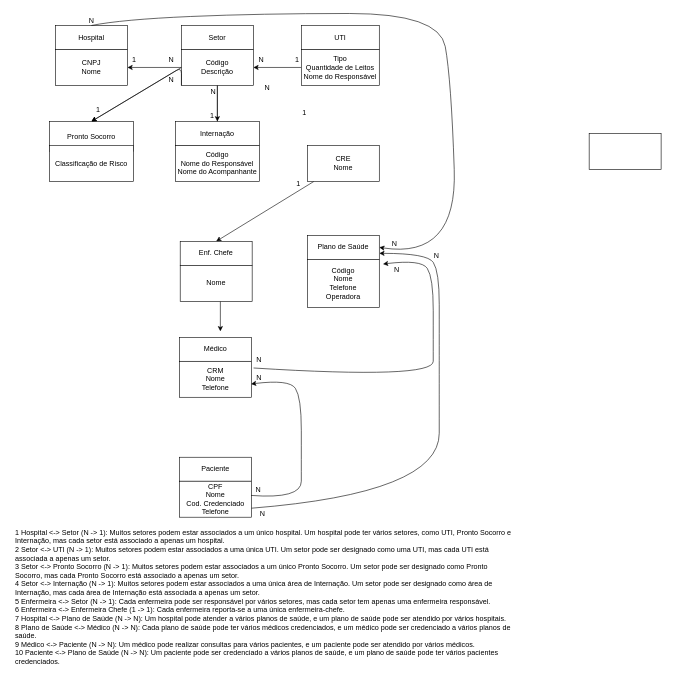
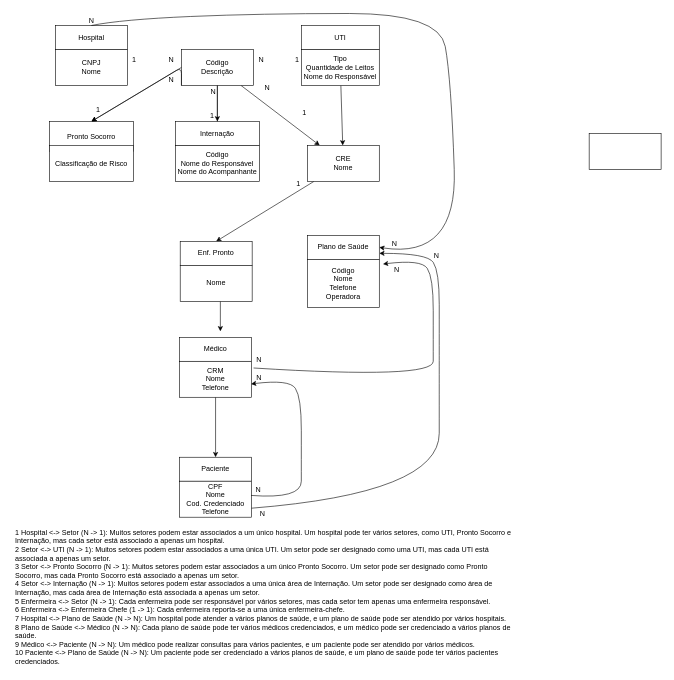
  <mxCell id="0" />
  <mxCell id="1" parent="0" />
  <mxCell id="2" value="" style="rounded=0;whiteSpace=wrap;html=1;" parent="1" vertex="1"><mxGeometry x="982" y="222" width="120" height="60" as="geometry" /></mxCell>
  <mxCell id="3" value="Hospital" style="rounded=0;whiteSpace=wrap;html=1;" parent="1" vertex="1"><mxGeometry x="92" y="42" width="120" height="40" as="geometry" /></mxCell>
  <mxCell id="4" value="CNPJ&lt;br&gt;Nome" style="rounded=0;whiteSpace=wrap;html=1;" vertex="1" parent="1"><mxGeometry x="92" y="82" width="120" height="60" as="geometry" /></mxCell>
- <mxCell id="5" value="Setor" style="rounded=0;whiteSpace=wrap;html=1;" vertex="1" parent="1"><mxGeometry x="302" y="42" width="120" height="40" as="geometry" /></mxCell>
- <mxCell id="6" value="" style="edgeStyle=none;html=1;" edge="1" parent="1" source="8" target="4"><mxGeometry relative="1" as="geometry" /></mxCell>
+ <mxCell id="6" value="" style="edgeStyle=none;html=1;" edge="1" parent="1" source="8" target="17"><mxGeometry relative="1" as="geometry" /></mxCell>
  <mxCell id="7" value="" style="edgeStyle=none;html=1;" edge="1" parent="1" source="8" target="15"><mxGeometry relative="1" as="geometry" /></mxCell>
  <mxCell id="8" value="Código&lt;br&gt;Descrição" style="rounded=0;whiteSpace=wrap;html=1;" vertex="1" parent="1"><mxGeometry x="302" y="82" width="120" height="60" as="geometry" /></mxCell>
  <mxCell id="9" value="UTI" style="rounded=0;whiteSpace=wrap;html=1;" vertex="1" parent="1"><mxGeometry x="502" y="42" width="130" height="40" as="geometry" /></mxCell>
- <mxCell id="10" value="" style="edgeStyle=none;html=1;" edge="1" parent="1" source="11" target="8"><mxGeometry relative="1" as="geometry" /></mxCell>
+ <mxCell id="10" value="" style="edgeStyle=none;html=1;" edge="1" parent="1" source="11" target="17"><mxGeometry relative="1" as="geometry" /></mxCell>
  <mxCell id="11" value="Tipo&lt;br&gt;Quantidade de Leitos&lt;br&gt;Nome do Responsável" style="rounded=0;whiteSpace=wrap;html=1;" vertex="1" parent="1"><mxGeometry x="502" y="82" width="130" height="60" as="geometry" /></mxCell>
  <mxCell id="12" value="Pronto Socorro" style="rounded=0;whiteSpace=wrap;html=1;" vertex="1" parent="1"><mxGeometry x="82" y="202" width="140" height="50" as="geometry" /></mxCell>
  <mxCell id="13" value="Classificação de Risco" style="rounded=0;whiteSpace=wrap;html=1;" vertex="1" parent="1"><mxGeometry x="82" y="242" width="140" height="60" as="geometry" /></mxCell>
  <mxCell id="14" value="Internação" style="rounded=0;whiteSpace=wrap;html=1;" vertex="1" parent="1"><mxGeometry x="292" y="202" width="140" height="40" as="geometry" /></mxCell>
  <mxCell id="15" value="Código&lt;br&gt;Nome do Responsável&lt;br&gt;Nome do Acompanhante" style="rounded=0;whiteSpace=wrap;html=1;" vertex="1" parent="1"><mxGeometry x="292" y="242" width="140" height="60" as="geometry" /></mxCell>
  <mxCell id="16" value="" style="edgeStyle=none;html=1;entryX=0.5;entryY=0;entryDx=0;entryDy=0;" edge="1" parent="1" source="17" target="21"><mxGeometry relative="1" as="geometry"><mxPoint x="362" y="392" as="targetPoint" /></mxGeometry></mxCell>
  <mxCell id="17" value="CRE&lt;br&gt;Nome" style="rounded=0;whiteSpace=wrap;html=1;" vertex="1" parent="1"><mxGeometry x="512" y="242" width="120" height="60" as="geometry" /></mxCell>
  <mxCell id="18" value="Médico" style="rounded=0;whiteSpace=wrap;html=1;" vertex="1" parent="1"><mxGeometry x="299" y="562" width="120" height="40" as="geometry" /></mxCell>
+ <mxCell id="19" value="" style="edgeStyle=none;html=1;" edge="1" parent="1" source="20" target="26"><mxGeometry relative="1" as="geometry" /></mxCell>
  <mxCell id="20" value="CRM&lt;br&gt;Nome&lt;br&gt;Telefone" style="rounded=0;whiteSpace=wrap;html=1;" vertex="1" parent="1"><mxGeometry x="299" y="602" width="120" height="60" as="geometry" /></mxCell>
- <mxCell id="21" value="Enf. Chefe" style="rounded=0;whiteSpace=wrap;html=1;" vertex="1" parent="1"><mxGeometry x="300" y="402" width="120" height="40" as="geometry" /></mxCell>
+ <mxCell id="21" value="Enf. Pronto" style="rounded=0;whiteSpace=wrap;html=1;" vertex="1" parent="1"><mxGeometry x="300" y="402" width="120" height="40" as="geometry" /></mxCell>
  <mxCell id="22" style="edgeStyle=none;html=1;" edge="1" parent="1"><mxGeometry relative="1" as="geometry"><mxPoint x="367" y="552" as="targetPoint" /><mxPoint x="367" y="502" as="sourcePoint" /></mxGeometry></mxCell>
  <mxCell id="23" value="Nome" style="rounded=0;whiteSpace=wrap;html=1;" vertex="1" parent="1"><mxGeometry x="300" y="442" width="120" height="60" as="geometry" /></mxCell>
  <mxCell id="24" value="Plano de Saúde" style="rounded=0;whiteSpace=wrap;html=1;" vertex="1" parent="1"><mxGeometry x="512" y="392" width="120" height="40" as="geometry" /></mxCell>
  <mxCell id="25" value="Código&lt;br&gt;Nome&lt;br&gt;Telefone&lt;br&gt;Operadora" style="rounded=0;whiteSpace=wrap;html=1;" vertex="1" parent="1"><mxGeometry x="512" y="432" width="120" height="80" as="geometry" /></mxCell>
  <mxCell id="26" value="Paciente" style="rounded=0;whiteSpace=wrap;html=1;" vertex="1" parent="1"><mxGeometry x="299" y="762" width="120" height="40" as="geometry" /></mxCell>
  <mxCell id="27" value="CPF&lt;br&gt;Nome&lt;br&gt;Cod. Credenciado&lt;br&gt;Telefone" style="rounded=0;whiteSpace=wrap;html=1;" vertex="1" parent="1"><mxGeometry x="299" y="802" width="120" height="60" as="geometry" /></mxCell>
  <mxCell id="28" value="N" style="text;html=1;align=center;verticalAlign=middle;resizable=0;points=[];autosize=1;strokeColor=none;fillColor=none;" vertex="1" parent="1"><mxGeometry x="270" y="85" width="30" height="30" as="geometry" /></mxCell>
  <mxCell id="29" value="1" style="text;html=1;align=center;verticalAlign=middle;resizable=0;points=[];autosize=1;strokeColor=none;fillColor=none;" vertex="1" parent="1"><mxGeometry x="480" y="85" width="30" height="30" as="geometry" /></mxCell>
  <mxCell id="30" value="" style="curved=1;endArrow=classic;html=1;exitX=0.993;exitY=0.395;exitDx=0;exitDy=0;exitPerimeter=0;entryX=0.993;entryY=0.631;entryDx=0;entryDy=0;entryPerimeter=0;" edge="1" parent="1" source="27" target="20"><mxGeometry width="50" height="50" relative="1" as="geometry"><mxPoint x="452" y="602" as="sourcePoint" /><mxPoint x="502" y="552" as="targetPoint" /><Array as="points"><mxPoint x="502" y="832" /><mxPoint x="502" y="772" /><mxPoint x="502" y="662" /><mxPoint x="482" y="632" /></Array></mxGeometry></mxCell>
  <mxCell id="31" value="N" style="text;html=1;align=center;verticalAlign=middle;resizable=0;points=[];autosize=1;strokeColor=none;fillColor=none;" vertex="1" parent="1"><mxGeometry x="416" y="614" width="30" height="30" as="geometry" /></mxCell>
  <mxCell id="32" value="N" style="text;html=1;align=center;verticalAlign=middle;resizable=0;points=[];autosize=1;strokeColor=none;fillColor=none;" vertex="1" parent="1"><mxGeometry x="415" y="802" width="30" height="30" as="geometry" /></mxCell>
  <mxCell id="33" value="&lt;br&gt;&lt;br&gt;1 Hospital &amp;lt;-&amp;gt; Setor (N -&amp;gt; 1): Muitos setores podem estar associados a um único hospital. Um hospital pode ter vários setores, como UTI, Pronto Socorro e Internação, mas cada setor está associado a apenas um hospital.&lt;br&gt;2 Setor &amp;lt;-&amp;gt; UTI (N -&amp;gt; 1): Muitos setores podem estar associados a uma única UTI. Um setor pode ser designado como uma UTI, mas cada UTI está associada a apenas um setor.&lt;br&gt;3 Setor &amp;lt;-&amp;gt; Pronto Socorro (N -&amp;gt; 1): Muitos setores podem estar associados a um único Pronto Socorro. Um setor pode ser designado como Pronto Socorro, mas cada Pronto Socorro está associado a apenas um setor.&lt;br&gt;4 Setor &amp;lt;-&amp;gt; Internação (N -&amp;gt; 1): Muitos setores podem estar associados a uma única área de Internação. Um setor pode ser designado como área de Internação, mas cada área de Internação está associada a apenas um setor.&lt;br&gt;5 Enfermeira &amp;lt;-&amp;gt; Setor (N -&amp;gt; 1): Cada enfermeira pode ser responsável por vários setores, mas cada setor tem apenas uma enfermeira responsável. &lt;br&gt;6 Enfermeira &amp;lt;-&amp;gt; Enfermeira Chefe (1 -&amp;gt; 1): Cada enfermeira reporta-se a uma única enfermeira-chefe.&lt;br&gt;7 Hospital &amp;lt;-&amp;gt; Plano de Saúde (N -&amp;gt; N): Um hospital pode atender a vários planos de saúde, e um plano de saúde pode ser atendido por vários hospitais. &lt;br&gt;8 Plano de Saúde &amp;lt;-&amp;gt; Médico (N -&amp;gt; N): Cada plano de saúde pode ter vários médicos credenciados, e um médico pode ser credenciado a vários planos de saúde.&lt;br&gt;9 Médico &amp;lt;-&amp;gt; Paciente (N -&amp;gt; N): Um médico pode realizar consultas para vários pacientes, e um paciente pode ser atendido por vários médicos.&lt;br&gt;10 Paciente &amp;lt;-&amp;gt; Plano de Saúde (N -&amp;gt; N): Um paciente pode ser credenciado a vários planos de saúde, e um plano de saúde pode ter vários pacientes credenciados." style="text;html=1;strokeColor=none;fillColor=none;spacing=5;spacingTop=-20;whiteSpace=wrap;overflow=hidden;rounded=0;" vertex="1" parent="1"><mxGeometry x="20" y="862" width="842" height="250" as="geometry" /></mxCell>
  <mxCell id="34" value="1" style="text;html=1;align=center;verticalAlign=middle;resizable=0;points=[];autosize=1;strokeColor=none;fillColor=none;" vertex="1" parent="1"><mxGeometry x="208" y="84" width="30" height="30" as="geometry" /></mxCell>
  <mxCell id="35" value="N" style="text;html=1;align=center;verticalAlign=middle;resizable=0;points=[];autosize=1;strokeColor=none;fillColor=none;" vertex="1" parent="1"><mxGeometry x="420" y="85" width="30" height="30" as="geometry" /></mxCell>
  <mxCell id="36" value="N" style="text;html=1;align=center;verticalAlign=middle;resizable=0;points=[];autosize=1;strokeColor=none;fillColor=none;" vertex="1" parent="1"><mxGeometry x="270" y="118" width="30" height="30" as="geometry" /></mxCell>
  <mxCell id="37" value="1" style="text;html=1;align=center;verticalAlign=middle;resizable=0;points=[];autosize=1;strokeColor=none;fillColor=none;" vertex="1" parent="1"><mxGeometry x="148" y="167" width="30" height="30" as="geometry" /></mxCell>
  <mxCell id="38" value="" style="endArrow=classic;html=1;entryX=0.5;entryY=0;entryDx=0;entryDy=0;" edge="1" parent="1" target="12"><mxGeometry width="50" height="50" relative="1" as="geometry"><mxPoint x="302" y="142" as="sourcePoint" /><mxPoint x="502" y="-48" as="targetPoint" /><Array as="points"><mxPoint x="302" y="112" /></Array></mxGeometry></mxCell>
  <mxCell id="39" value="" style="endArrow=classic;html=1;entryX=0.5;entryY=0;entryDx=0;entryDy=0;" edge="1" parent="1" target="12"><mxGeometry width="50" height="50" relative="1" as="geometry"><mxPoint x="302" y="112" as="sourcePoint" /><mxPoint x="152" y="202" as="targetPoint" /><Array as="points"><mxPoint x="302" y="112" /></Array></mxGeometry></mxCell>
  <mxCell id="40" value="" style="edgeStyle=none;html=1;entryX=0.5;entryY=0;entryDx=0;entryDy=0;" edge="1" parent="1" source="8" target="14"><mxGeometry relative="1" as="geometry" /></mxCell>
  <mxCell id="41" value="N" style="text;html=1;align=center;verticalAlign=middle;resizable=0;points=[];autosize=1;strokeColor=none;fillColor=none;" vertex="1" parent="1"><mxGeometry x="340" y="138" width="30" height="30" as="geometry" /></mxCell>
  <mxCell id="42" value="1" style="text;html=1;align=center;verticalAlign=middle;resizable=0;points=[];autosize=1;strokeColor=none;fillColor=none;" vertex="1" parent="1"><mxGeometry x="338" y="177" width="30" height="30" as="geometry" /></mxCell>
  <mxCell id="43" value="N" style="text;html=1;align=center;verticalAlign=middle;resizable=0;points=[];autosize=1;strokeColor=none;fillColor=none;" vertex="1" parent="1"><mxGeometry x="430" y="131" width="30" height="30" as="geometry" /></mxCell>
  <mxCell id="44" value="1" style="text;html=1;align=center;verticalAlign=middle;resizable=0;points=[];autosize=1;strokeColor=none;fillColor=none;" vertex="1" parent="1"><mxGeometry x="492" y="172" width="30" height="30" as="geometry" /></mxCell>
  <mxCell id="45" value="1" style="text;html=1;align=center;verticalAlign=middle;resizable=0;points=[];autosize=1;strokeColor=none;fillColor=none;" vertex="1" parent="1"><mxGeometry x="482" y="292" width="30" height="30" as="geometry" /></mxCell>
  <mxCell id="46" value="" style="curved=1;endArrow=classic;html=1;exitX=0.5;exitY=0;exitDx=0;exitDy=0;entryX=1;entryY=0.5;entryDx=0;entryDy=0;" edge="1" parent="1" source="3" target="24"><mxGeometry width="50" height="50" relative="1" as="geometry"><mxPoint x="152" y="42" as="sourcePoint" /><mxPoint x="742" y="443.667" as="targetPoint" /><Array as="points"><mxPoint x="202" y="32" /><mxPoint x="432" y="22" /><mxPoint x="732" y="22" /><mxPoint x="752" y="132" /><mxPoint x="762" y="432" /></Array></mxGeometry></mxCell>
  <mxCell id="47" value="N" style="text;html=1;align=center;verticalAlign=middle;resizable=0;points=[];autosize=1;strokeColor=none;fillColor=none;" vertex="1" parent="1"><mxGeometry x="137" y="20" width="30" height="30" as="geometry" /></mxCell>
  <mxCell id="48" value="N" style="text;html=1;align=center;verticalAlign=middle;resizable=0;points=[];autosize=1;strokeColor=none;fillColor=none;" vertex="1" parent="1"><mxGeometry x="642" y="392" width="30" height="30" as="geometry" /></mxCell>
  <mxCell id="49" value="" style="curved=1;endArrow=classic;html=1;exitX=0.212;exitY=-0.027;exitDx=0;exitDy=0;exitPerimeter=0;entryX=0.993;entryY=0.631;entryDx=0;entryDy=0;entryPerimeter=0;" edge="1" parent="1" source="31"><mxGeometry width="50" height="50" relative="1" as="geometry"><mxPoint x="638.16" y="625.7" as="sourcePoint" /><mxPoint x="638.16" y="439.86" as="targetPoint" /><Array as="points"><mxPoint x="722" y="632" /><mxPoint x="722" y="572" /><mxPoint x="722" y="462" /><mxPoint x="702" y="432" /></Array></mxGeometry></mxCell>
  <mxCell id="50" value="N" style="text;html=1;align=center;verticalAlign=middle;resizable=0;points=[];autosize=1;strokeColor=none;fillColor=none;" vertex="1" parent="1"><mxGeometry x="416" y="584" width="30" height="30" as="geometry" /></mxCell>
  <mxCell id="51" value="N" style="text;html=1;align=center;verticalAlign=middle;resizable=0;points=[];autosize=1;strokeColor=none;fillColor=none;" vertex="1" parent="1"><mxGeometry x="646" y="434" width="30" height="30" as="geometry" /></mxCell>
  <mxCell id="52" value="" style="curved=1;endArrow=classic;html=1;entryX=1;entryY=0.75;entryDx=0;entryDy=0;exitX=1;exitY=0.75;exitDx=0;exitDy=0;" edge="1" parent="1" source="27" target="24"><mxGeometry width="50" height="50" relative="1" as="geometry"><mxPoint x="432" y="842" as="sourcePoint" /><mxPoint x="648.16" y="429.86" as="targetPoint" /><Array as="points"><mxPoint x="732" y="822" /><mxPoint x="732" y="622" /><mxPoint x="732" y="562" /><mxPoint x="732" y="452" /><mxPoint x="712" y="422" /></Array></mxGeometry></mxCell>
  <mxCell id="53" value="N" style="text;html=1;align=center;verticalAlign=middle;resizable=0;points=[];autosize=1;strokeColor=none;fillColor=none;" vertex="1" parent="1"><mxGeometry x="712" y="412" width="30" height="30" as="geometry" /></mxCell>
  <mxCell id="54" value="N" style="text;html=1;align=center;verticalAlign=middle;resizable=0;points=[];autosize=1;strokeColor=none;fillColor=none;" vertex="1" parent="1"><mxGeometry x="422" y="842" width="30" height="30" as="geometry" /></mxCell>
